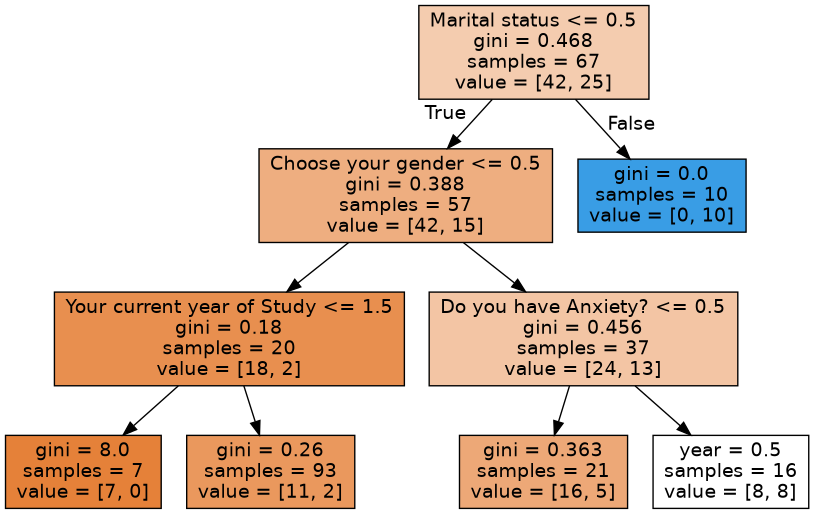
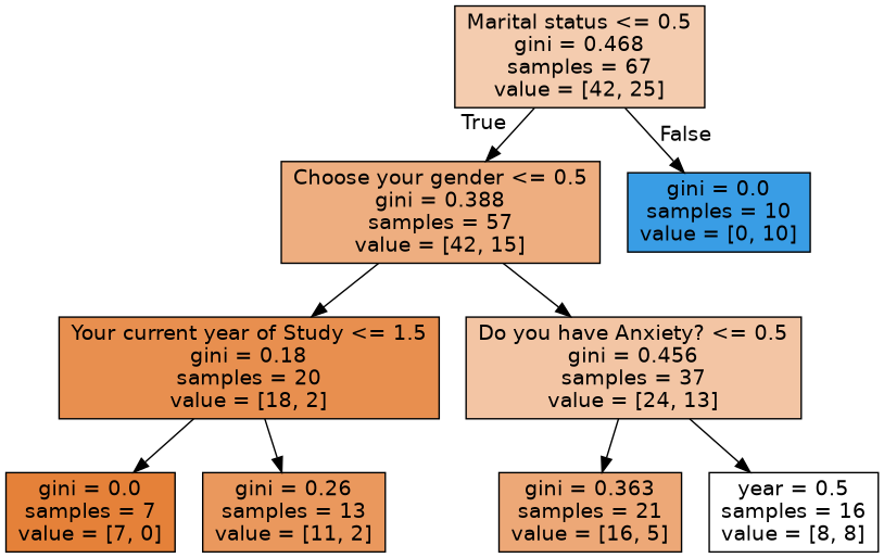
  digraph {
    node [color=black fontname=helvetica shape=box style=filled]
    edge [fontname=helvetica]
    n1 [fillcolor="#f4ccaf" label="Marital status <= 0.5\ngini = 0.468\nsamples = 67\nvalue = [42, 25]"]
    n2 [fillcolor="#eeae80" label="Choose your gender <= 0.5\ngini = 0.388\nsamples = 57\nvalue = [42, 15]"]
    n3 [fillcolor="#399de5" label="gini = 0.0\nsamples = 10\nvalue = [0, 10]"]
    n4 [fillcolor="#e88f4f" label="Your current year of Study <= 1.5\ngini = 0.18\nsamples = 20\nvalue = [18, 2]"]
    n5 [fillcolor="#f3c5a4" label="Do you have Anxiety? <= 0.5\ngini = 0.456\nsamples = 37\nvalue = [24, 13]"]
-   n6 [fillcolor="#e58139" label="gini = 8.0\nsamples = 7\nvalue = [7, 0]"]
-   n7 [fillcolor="#ea985d" label="gini = 0.26\nsamples = 93\nvalue = [11, 2]"]
+   n6 [fillcolor="#e58139" label="gini = 0.0\nsamples = 7\nvalue = [7, 0]"]
+   n7 [fillcolor="#ea985d" label="gini = 0.26\nsamples = 13\nvalue = [11, 2]"]
    n8 [fillcolor="#eda877" label="gini = 0.363\nsamples = 21\nvalue = [16, 5]"]
    n9 [fillcolor="#ffffff" label="year = 0.5\nsamples = 16\nvalue = [8, 8]"]
    n1 -> n2 [headlabel=True labelangle=45 labeldistance=2.5]
    n1 -> n3 [headlabel=False labelangle=-45 labeldistance=2.5]
    n2 -> n4
    n2 -> n5
    n4 -> n6
    n4 -> n7
    n5 -> n8
    n5 -> n9
  }
